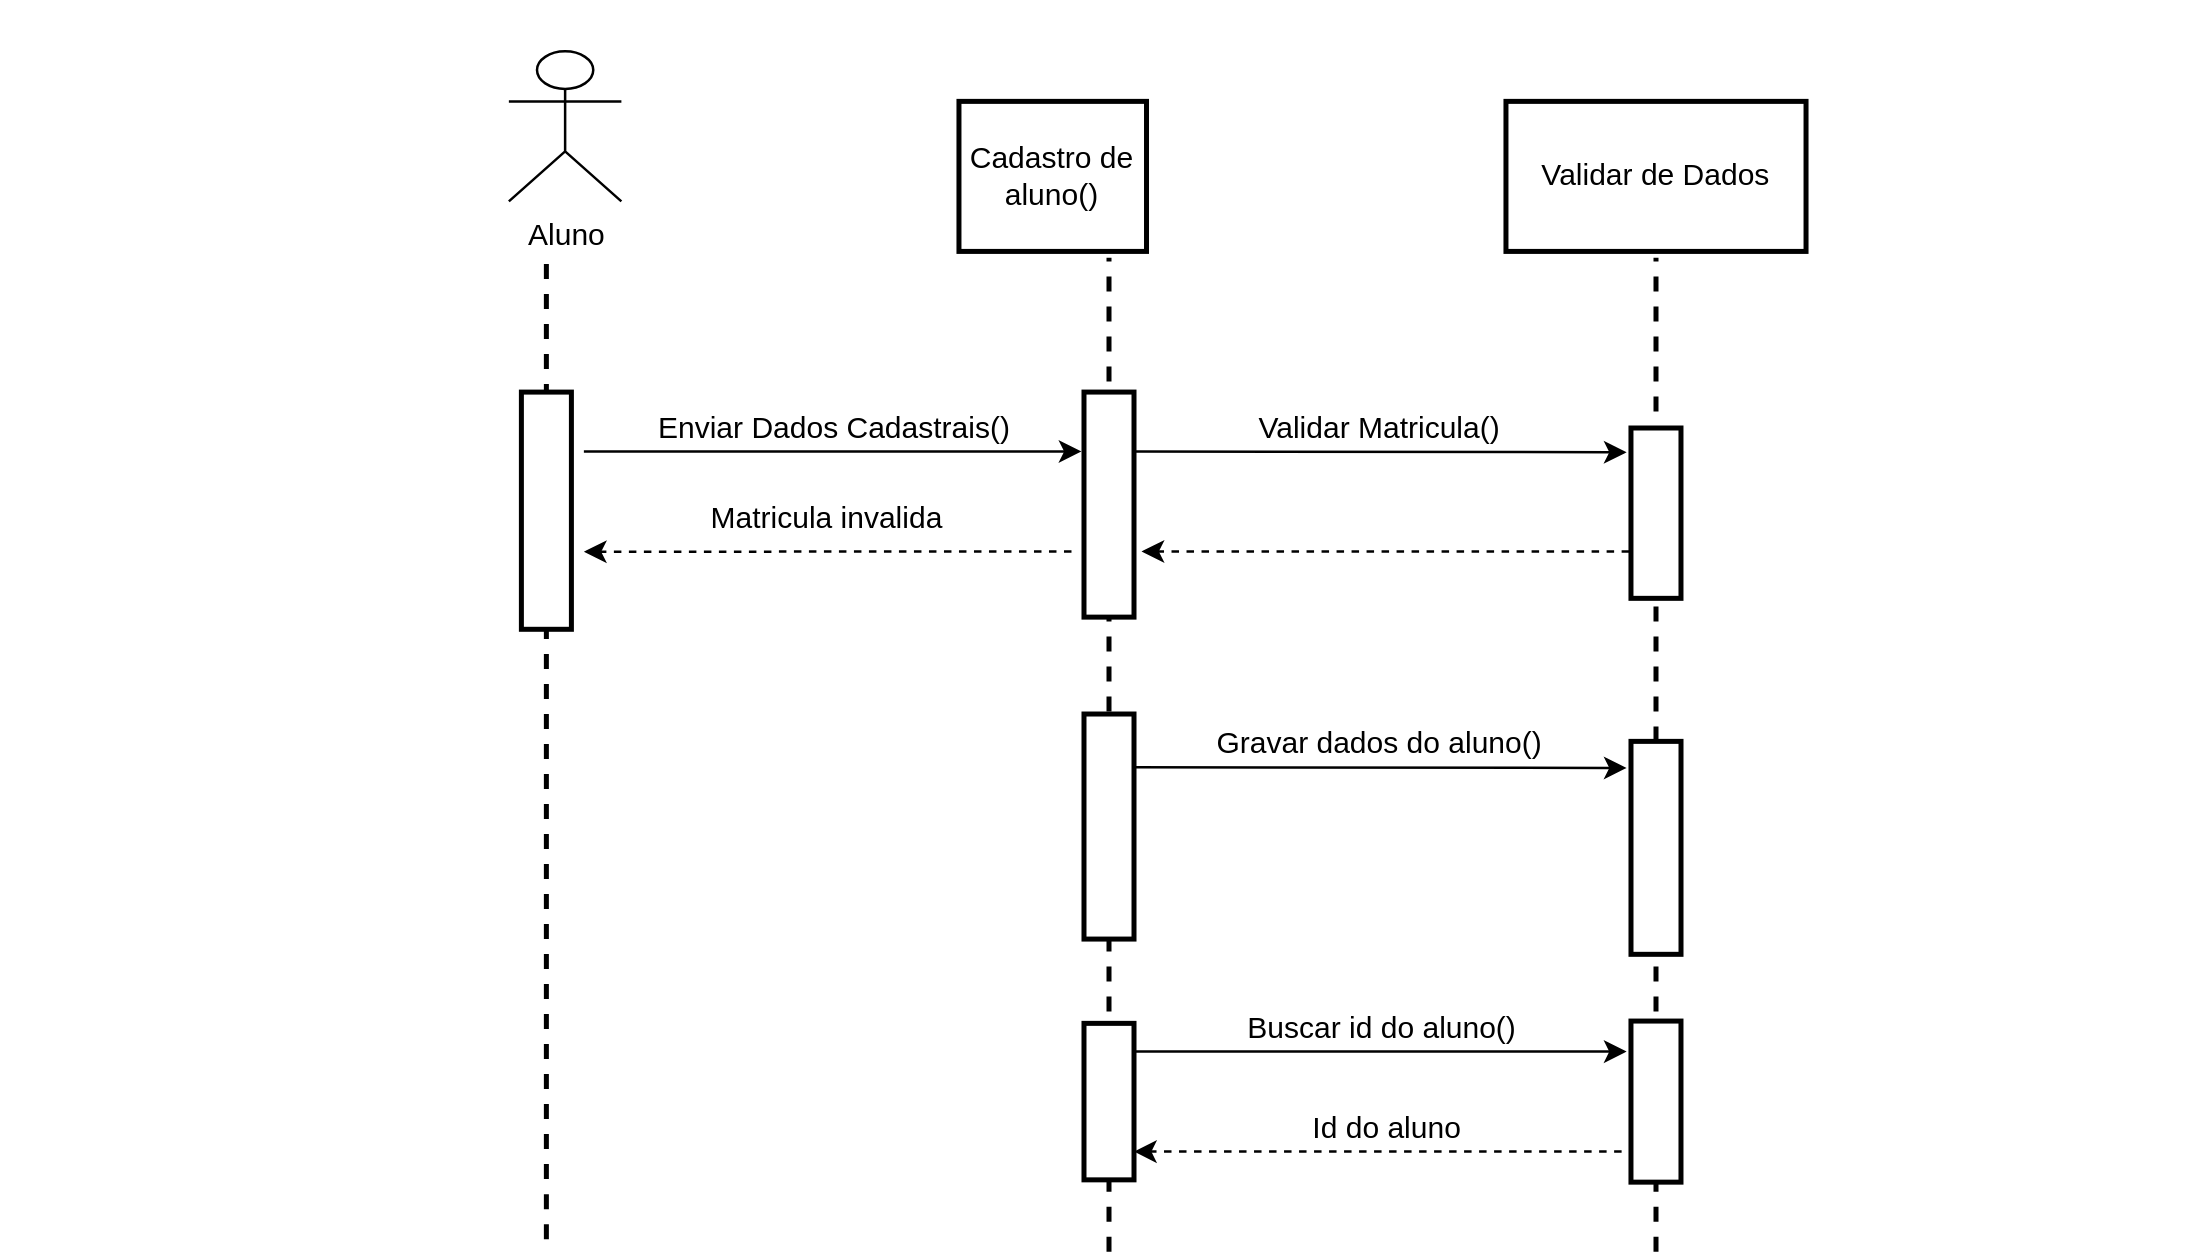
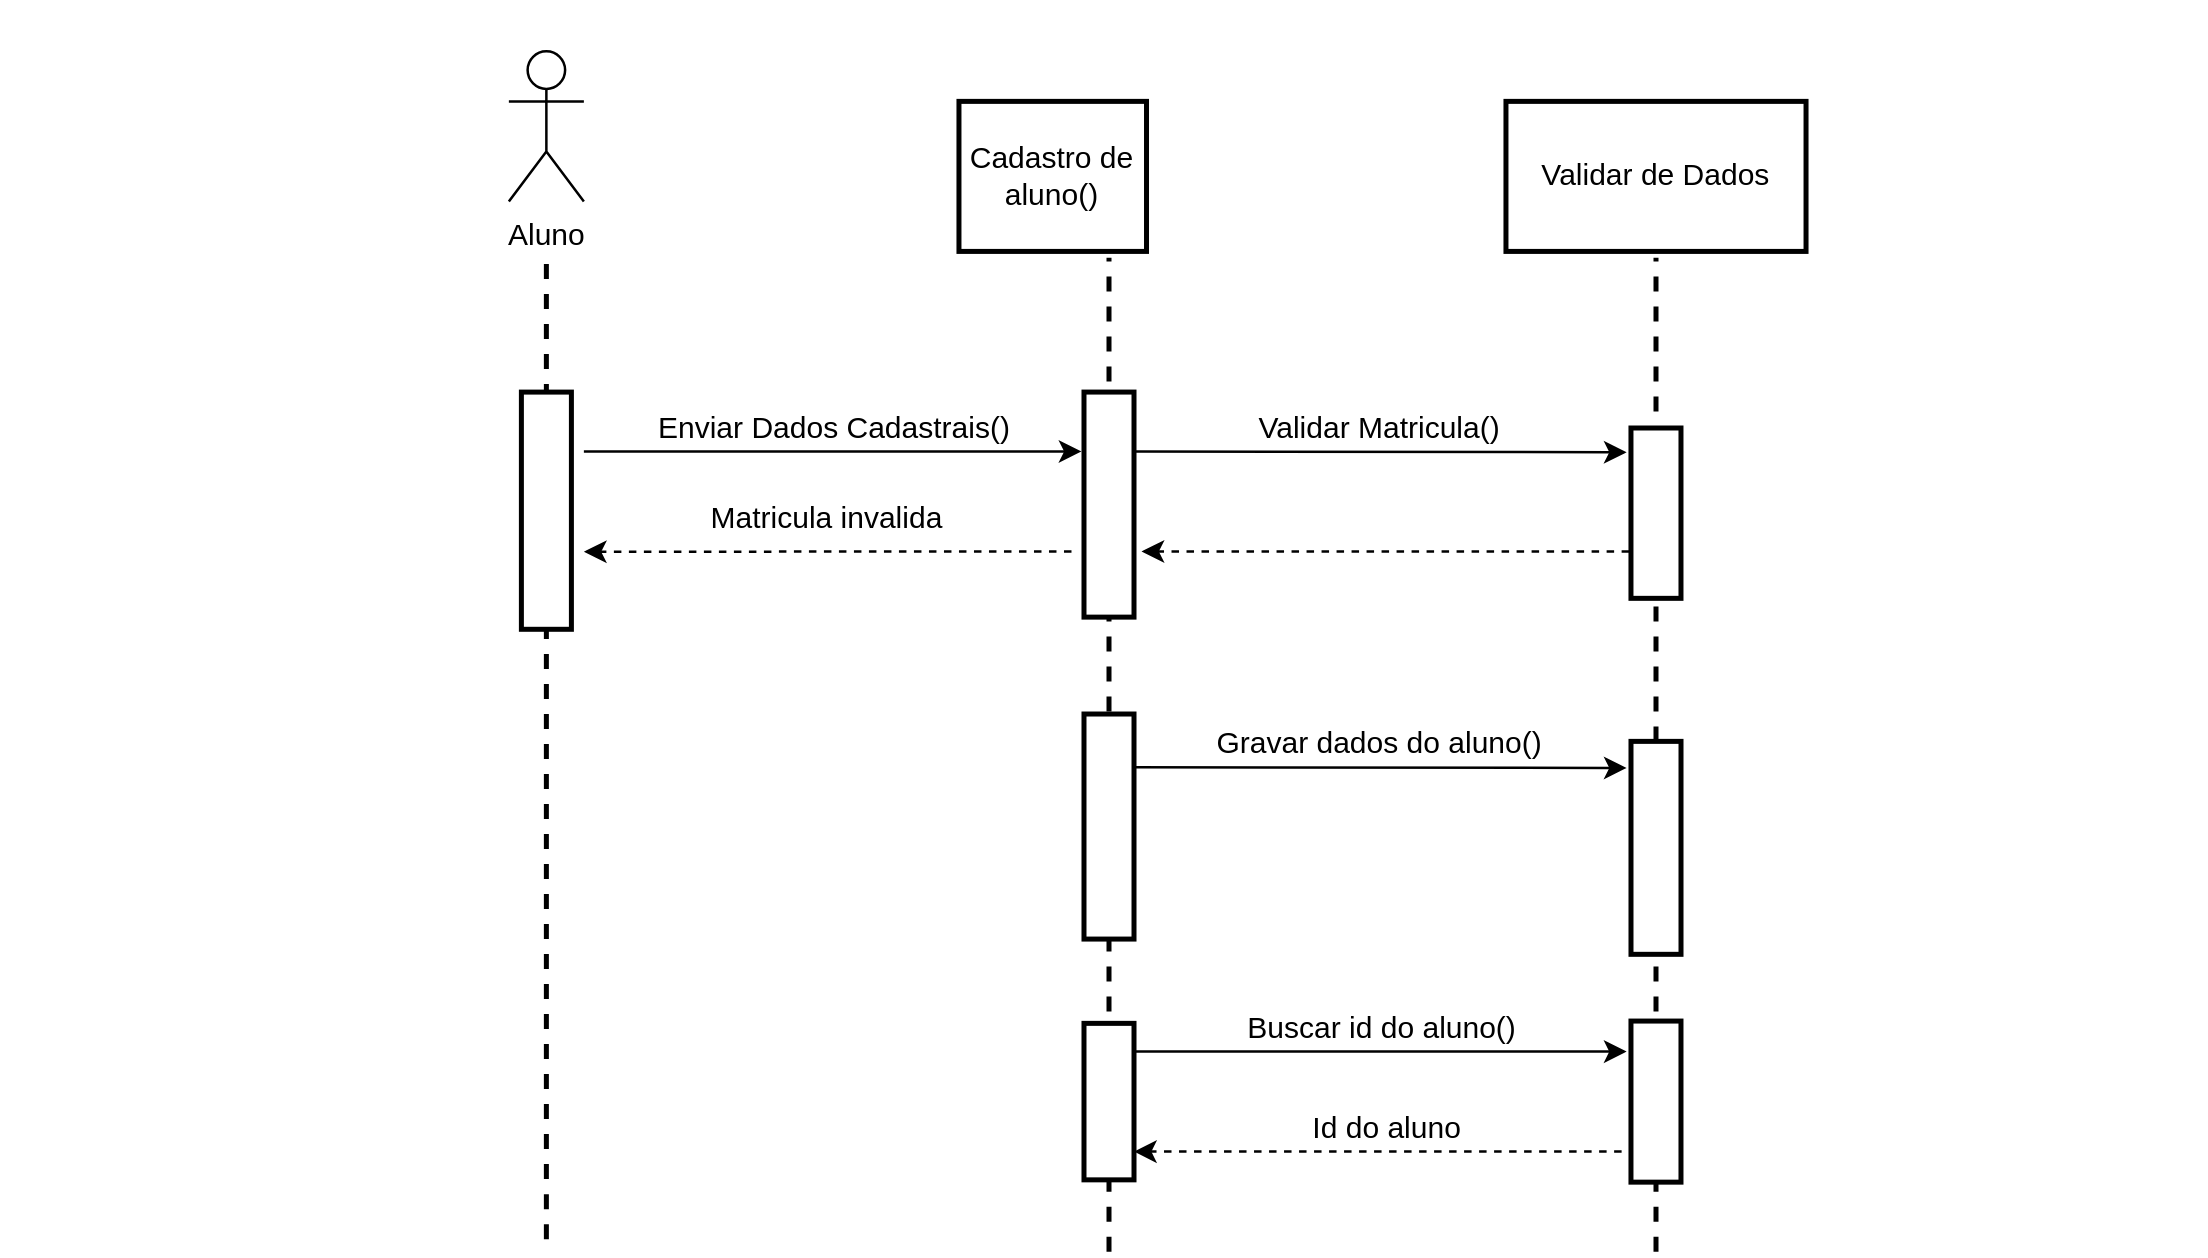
  <mxCell id="0" />
  <mxCell id="1" parent="0" />
- <mxCell id="2" value="Aluno" style="shape=umlActor;verticalLabelPosition=bottom;labelBackgroundColor=#ffffff;verticalAlign=top;html=1;outlineConnect=0;" parent="1" vertex="1"><mxGeometry x="203" y="20" width="45" height="60" as="geometry" /></mxCell>
+ <mxCell id="2" value="Aluno" style="shape=umlActor;verticalLabelPosition=bottom;labelBackgroundColor=#ffffff;verticalAlign=top;html=1;outlineConnect=0;" parent="1" vertex="1"><mxGeometry x="203" y="20" width="30" height="60" as="geometry" /></mxCell>
  <mxCell id="3" value="" style="line;strokeWidth=2;html=1;perimeter=backbonePerimeter;points=[];outlineConnect=0;dashed=1;rotation=-90;" parent="1" vertex="1"><mxGeometry x="244.25" y="296.25" width="397.5" height="10" as="geometry" /></mxCell>
  <mxCell id="4" value="" style="rounded=0;whiteSpace=wrap;html=1;strokeWidth=2;rotation=-90;" parent="1" vertex="1"><mxGeometry x="398" y="191.25" width="90" height="20" as="geometry" /></mxCell>
  <mxCell id="5" value="Cadastro de aluno()" style="rounded=0;whiteSpace=wrap;html=1;strokeWidth=2;" parent="1" vertex="1"><mxGeometry x="383" y="40" width="75" height="60" as="geometry" /></mxCell>
  <mxCell id="6" value="" style="line;strokeWidth=2;html=1;perimeter=backbonePerimeter;points=[];outlineConnect=0;dashed=1;rotation=-90;" parent="1" vertex="1"><mxGeometry x="20.5" y="292.5" width="395" height="10" as="geometry" /></mxCell>
  <mxCell id="7" value="" style="rounded=0;whiteSpace=wrap;html=1;strokeWidth=2;rotation=-90;" parent="1" vertex="1"><mxGeometry x="170.58" y="193.69" width="94.86" height="20" as="geometry" /></mxCell>
  <mxCell id="8" value="" style="endArrow=classic;html=1;" parent="1" edge="1"><mxGeometry width="50" height="50" relative="1" as="geometry"><mxPoint x="233" y="180" as="sourcePoint" /><mxPoint x="432" y="180" as="targetPoint" /></mxGeometry></mxCell>
  <mxCell id="9" value="Enviar Dados Cadastrais()&lt;br&gt;" style="text;html=1;align=center;verticalAlign=middle;resizable=0;points=[];labelBackgroundColor=#ffffff;" parent="8" vertex="1" connectable="0"><mxGeometry x="0.4" y="-2" relative="1" as="geometry"><mxPoint x="-40" y="-12" as="offset" /></mxGeometry></mxCell>
  <mxCell id="10" value="" style="line;strokeWidth=2;html=1;perimeter=backbonePerimeter;points=[];outlineConnect=0;dashed=1;rotation=-90;" parent="1" vertex="1"><mxGeometry x="463" y="296.25" width="397.5" height="10" as="geometry" /></mxCell>
  <mxCell id="11" value="" style="rounded=0;whiteSpace=wrap;html=1;strokeWidth=2;rotation=-90;" parent="1" vertex="1"><mxGeometry x="627.68" y="194.68" width="68.12" height="20" as="geometry" /></mxCell>
  <mxCell id="12" value="Validar de Dados" style="rounded=0;whiteSpace=wrap;html=1;strokeWidth=2;" parent="1" vertex="1"><mxGeometry x="601.75" y="40" width="120" height="60" as="geometry" /></mxCell>
  <mxCell id="13" value="" style="endArrow=classic;html=1;entryX=0.914;entryY=-0.15;entryDx=0;entryDy=0;entryPerimeter=0;" parent="1" edge="1"><mxGeometry width="50" height="50" relative="1" as="geometry"><mxPoint x="453" y="180" as="sourcePoint" /><mxPoint x="650" y="180.33" as="targetPoint" /></mxGeometry></mxCell>
  <mxCell id="14" value="Validar Matricula()" style="text;html=1;align=center;verticalAlign=middle;resizable=0;points=[];labelBackgroundColor=#ffffff;" parent="13" vertex="1" connectable="0"><mxGeometry x="0.4" y="-2" relative="1" as="geometry"><mxPoint x="-40" y="-12" as="offset" /></mxGeometry></mxCell>
  <mxCell id="15" value="" style="endArrow=classic;html=1;dashed=1;" parent="1" edge="1"><mxGeometry width="50" height="50" relative="1" as="geometry"><mxPoint x="651" y="220" as="sourcePoint" /><mxPoint x="456" y="220" as="targetPoint" /></mxGeometry></mxCell>
  <mxCell id="16" value="" style="endArrow=classic;html=1;entryX=0.914;entryY=-0.15;entryDx=0;entryDy=0;entryPerimeter=0;" parent="1" edge="1"><mxGeometry width="50" height="50" relative="1" as="geometry"><mxPoint x="453" y="306.25" as="sourcePoint" /><mxPoint x="650" y="306.58" as="targetPoint" /></mxGeometry></mxCell>
  <mxCell id="17" value="Gravar dados do aluno()" style="text;html=1;align=center;verticalAlign=middle;resizable=0;points=[];labelBackgroundColor=#ffffff;" parent="16" vertex="1" connectable="0"><mxGeometry x="0.4" y="-2" relative="1" as="geometry"><mxPoint x="-40" y="-12" as="offset" /></mxGeometry></mxCell>
  <mxCell id="18" value="" style="rounded=0;whiteSpace=wrap;html=1;strokeWidth=2;rotation=-90;" parent="1" vertex="1"><mxGeometry x="619.17" y="328.52" width="85.16" height="20" as="geometry" /></mxCell>
  <mxCell id="19" value="" style="endArrow=classic;html=1;entryX=0.772;entryY=1.15;entryDx=0;entryDy=0;entryPerimeter=0;dashed=1;" edge="1" parent="1"><mxGeometry width="50" height="50" relative="1" as="geometry"><mxPoint x="428" y="220" as="sourcePoint" /><mxPoint x="233" y="220.09" as="targetPoint" /></mxGeometry></mxCell>
  <mxCell id="20" value="Matricula invalida" style="text;html=1;align=center;verticalAlign=middle;resizable=0;points=[];labelBackgroundColor=#ffffff;" vertex="1" connectable="0" parent="19"><mxGeometry x="0.4" y="-2" relative="1" as="geometry"><mxPoint x="39" y="-12" as="offset" /></mxGeometry></mxCell>
  <mxCell id="21" value="" style="rounded=0;whiteSpace=wrap;html=1;strokeWidth=2;rotation=-90;" vertex="1" parent="1"><mxGeometry x="398" y="320" width="90" height="20" as="geometry" /></mxCell>
  <mxCell id="22" value="" style="rounded=0;whiteSpace=wrap;html=1;strokeWidth=2;rotation=-90;" vertex="1" parent="1"><mxGeometry x="411.71" y="430" width="62.58" height="20" as="geometry" /></mxCell>
  <mxCell id="23" value="" style="endArrow=classic;html=1;" edge="1" parent="1"><mxGeometry width="50" height="50" relative="1" as="geometry"><mxPoint x="453" y="420" as="sourcePoint" /><mxPoint x="650" y="420" as="targetPoint" /></mxGeometry></mxCell>
  <mxCell id="24" value="Buscar id do aluno()" style="text;html=1;align=center;verticalAlign=middle;resizable=0;points=[];labelBackgroundColor=#ffffff;" vertex="1" connectable="0" parent="23"><mxGeometry x="0.4" y="-2" relative="1" as="geometry"><mxPoint x="-40" y="-12" as="offset" /></mxGeometry></mxCell>
  <mxCell id="25" value="" style="rounded=0;whiteSpace=wrap;html=1;strokeWidth=2;rotation=-90;" vertex="1" parent="1"><mxGeometry x="629.53" y="430" width="64.42" height="20" as="geometry" /></mxCell>
  <mxCell id="26" value="" style="endArrow=classic;html=1;dashed=1;" edge="1" parent="1"><mxGeometry width="50" height="50" relative="1" as="geometry"><mxPoint x="648" y="460" as="sourcePoint" /><mxPoint x="453" y="460" as="targetPoint" /></mxGeometry></mxCell>
  <mxCell id="27" value="Id do aluno" style="text;html=1;align=center;verticalAlign=middle;resizable=0;points=[];labelBackgroundColor=#ffffff;" vertex="1" connectable="0" parent="26"><mxGeometry x="0.08" y="2" relative="1" as="geometry"><mxPoint x="10.24" y="-12" as="offset" /></mxGeometry></mxCell>
